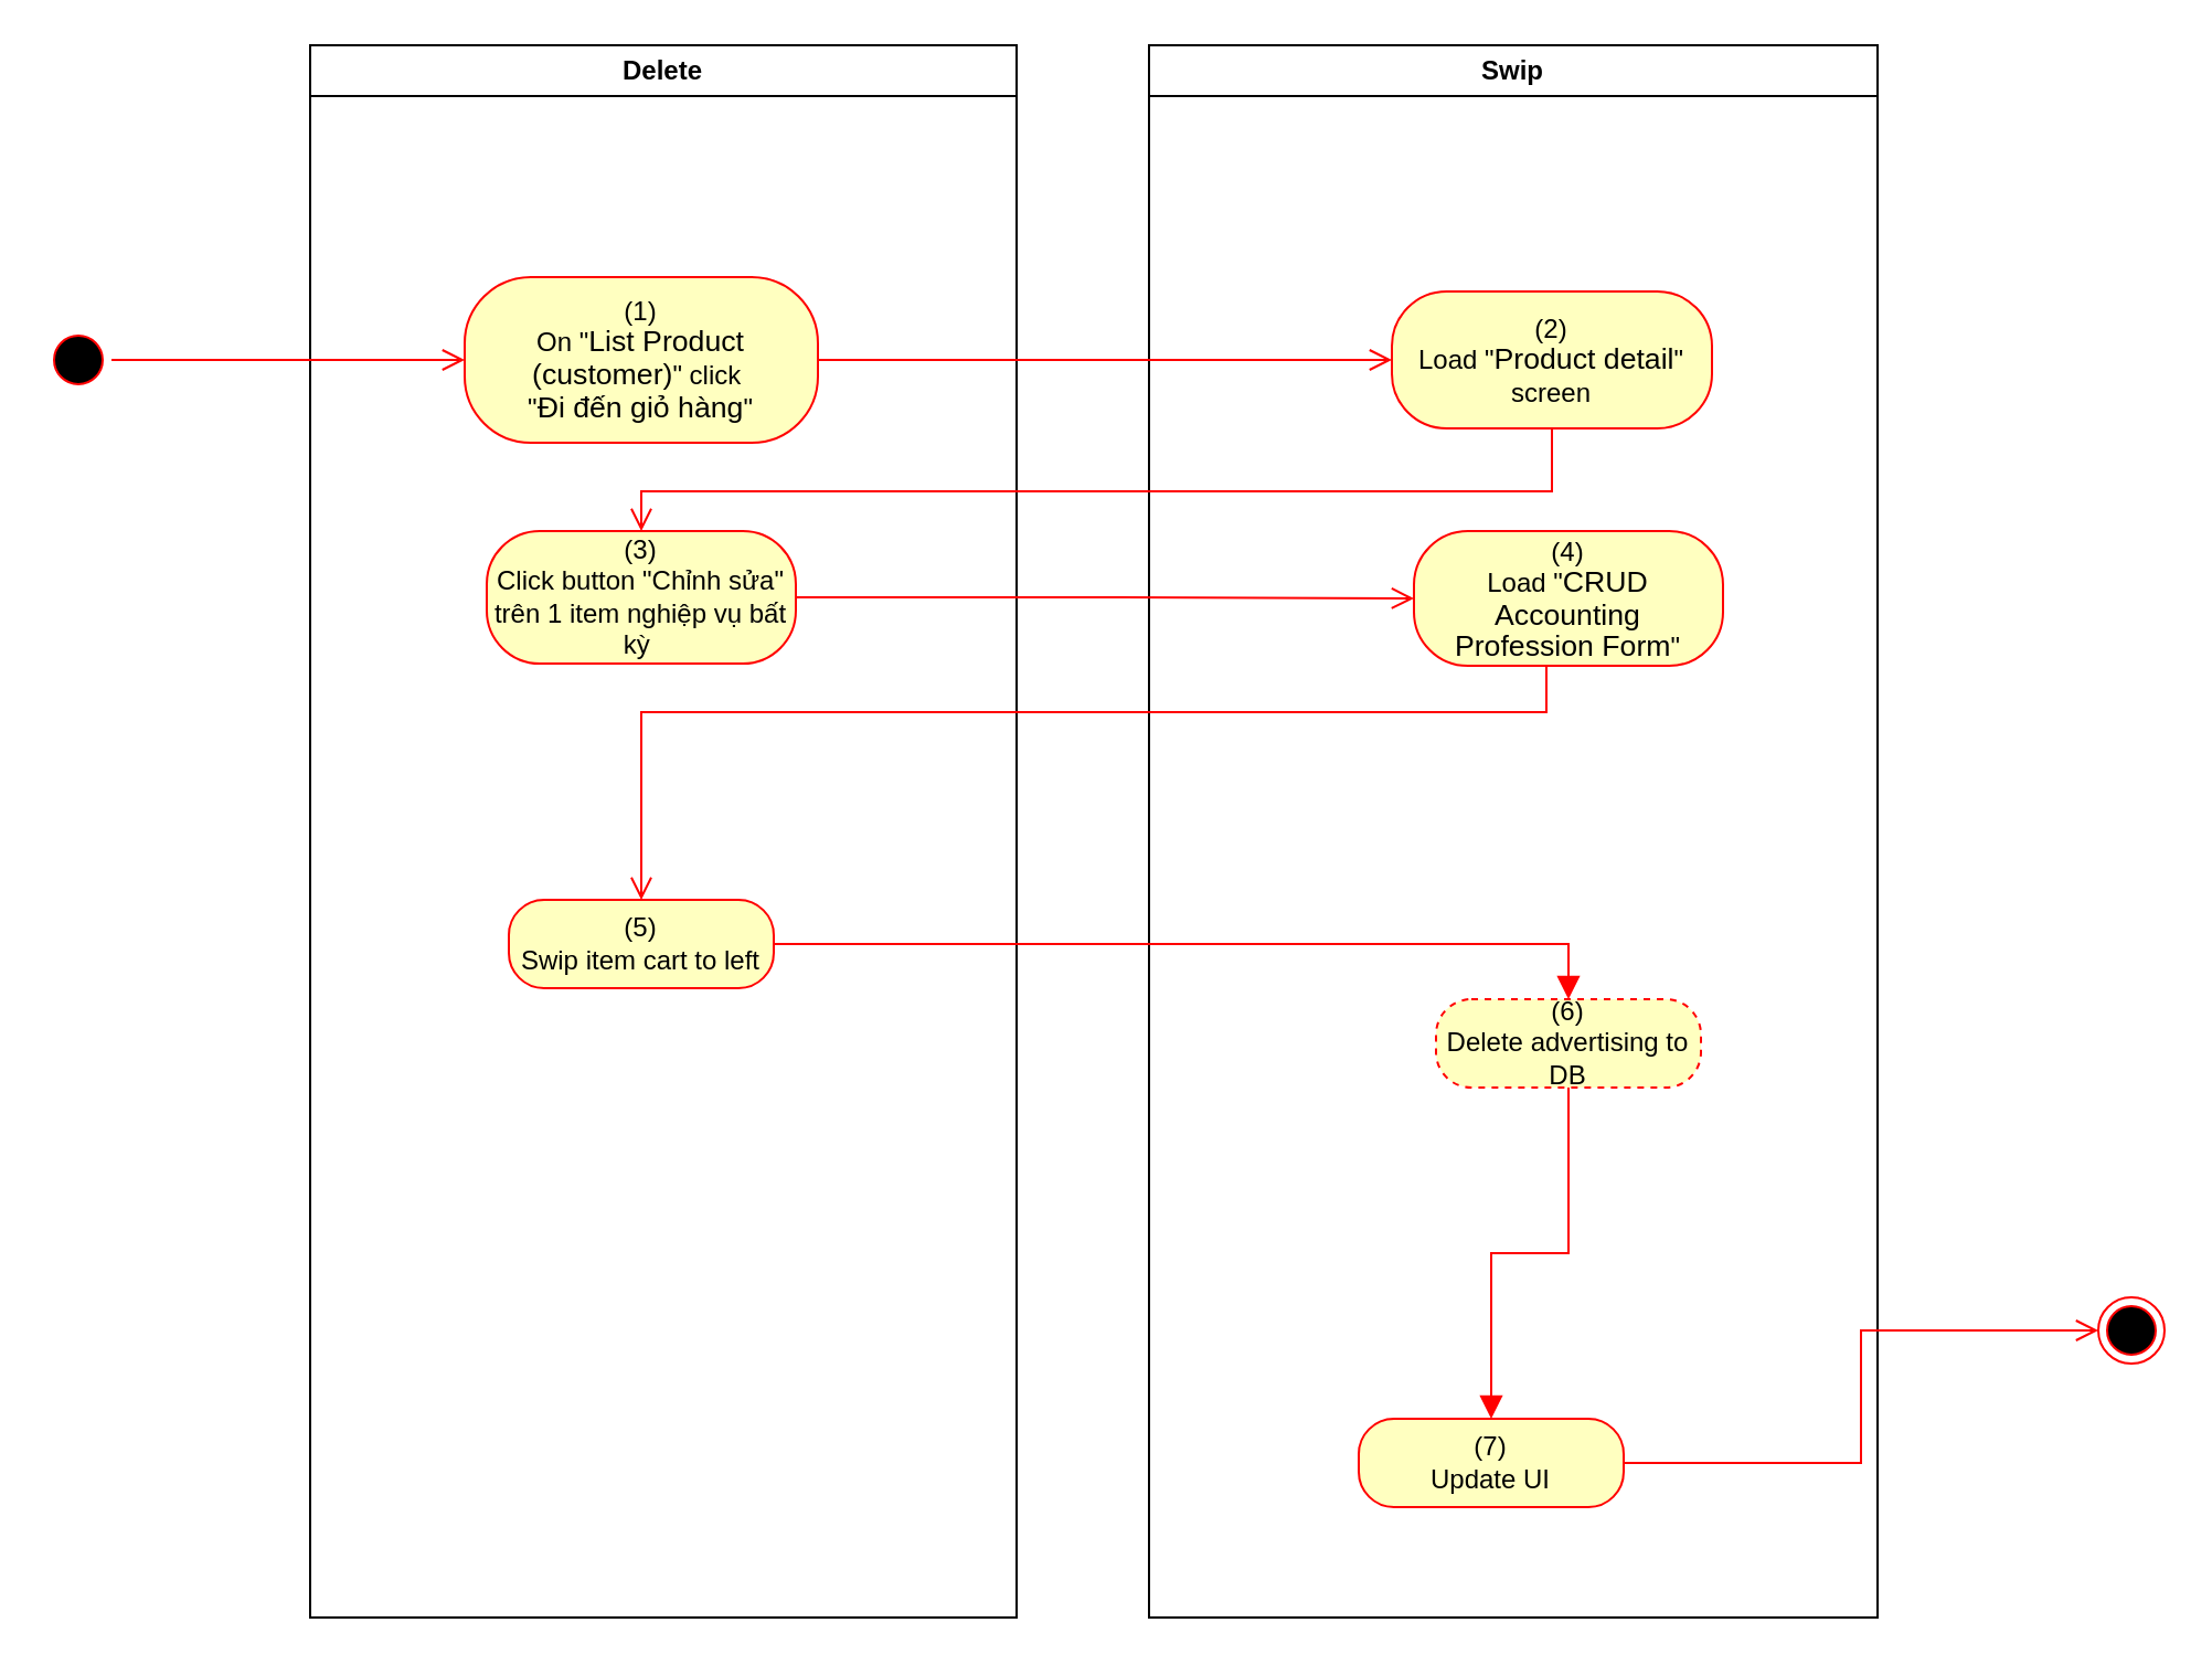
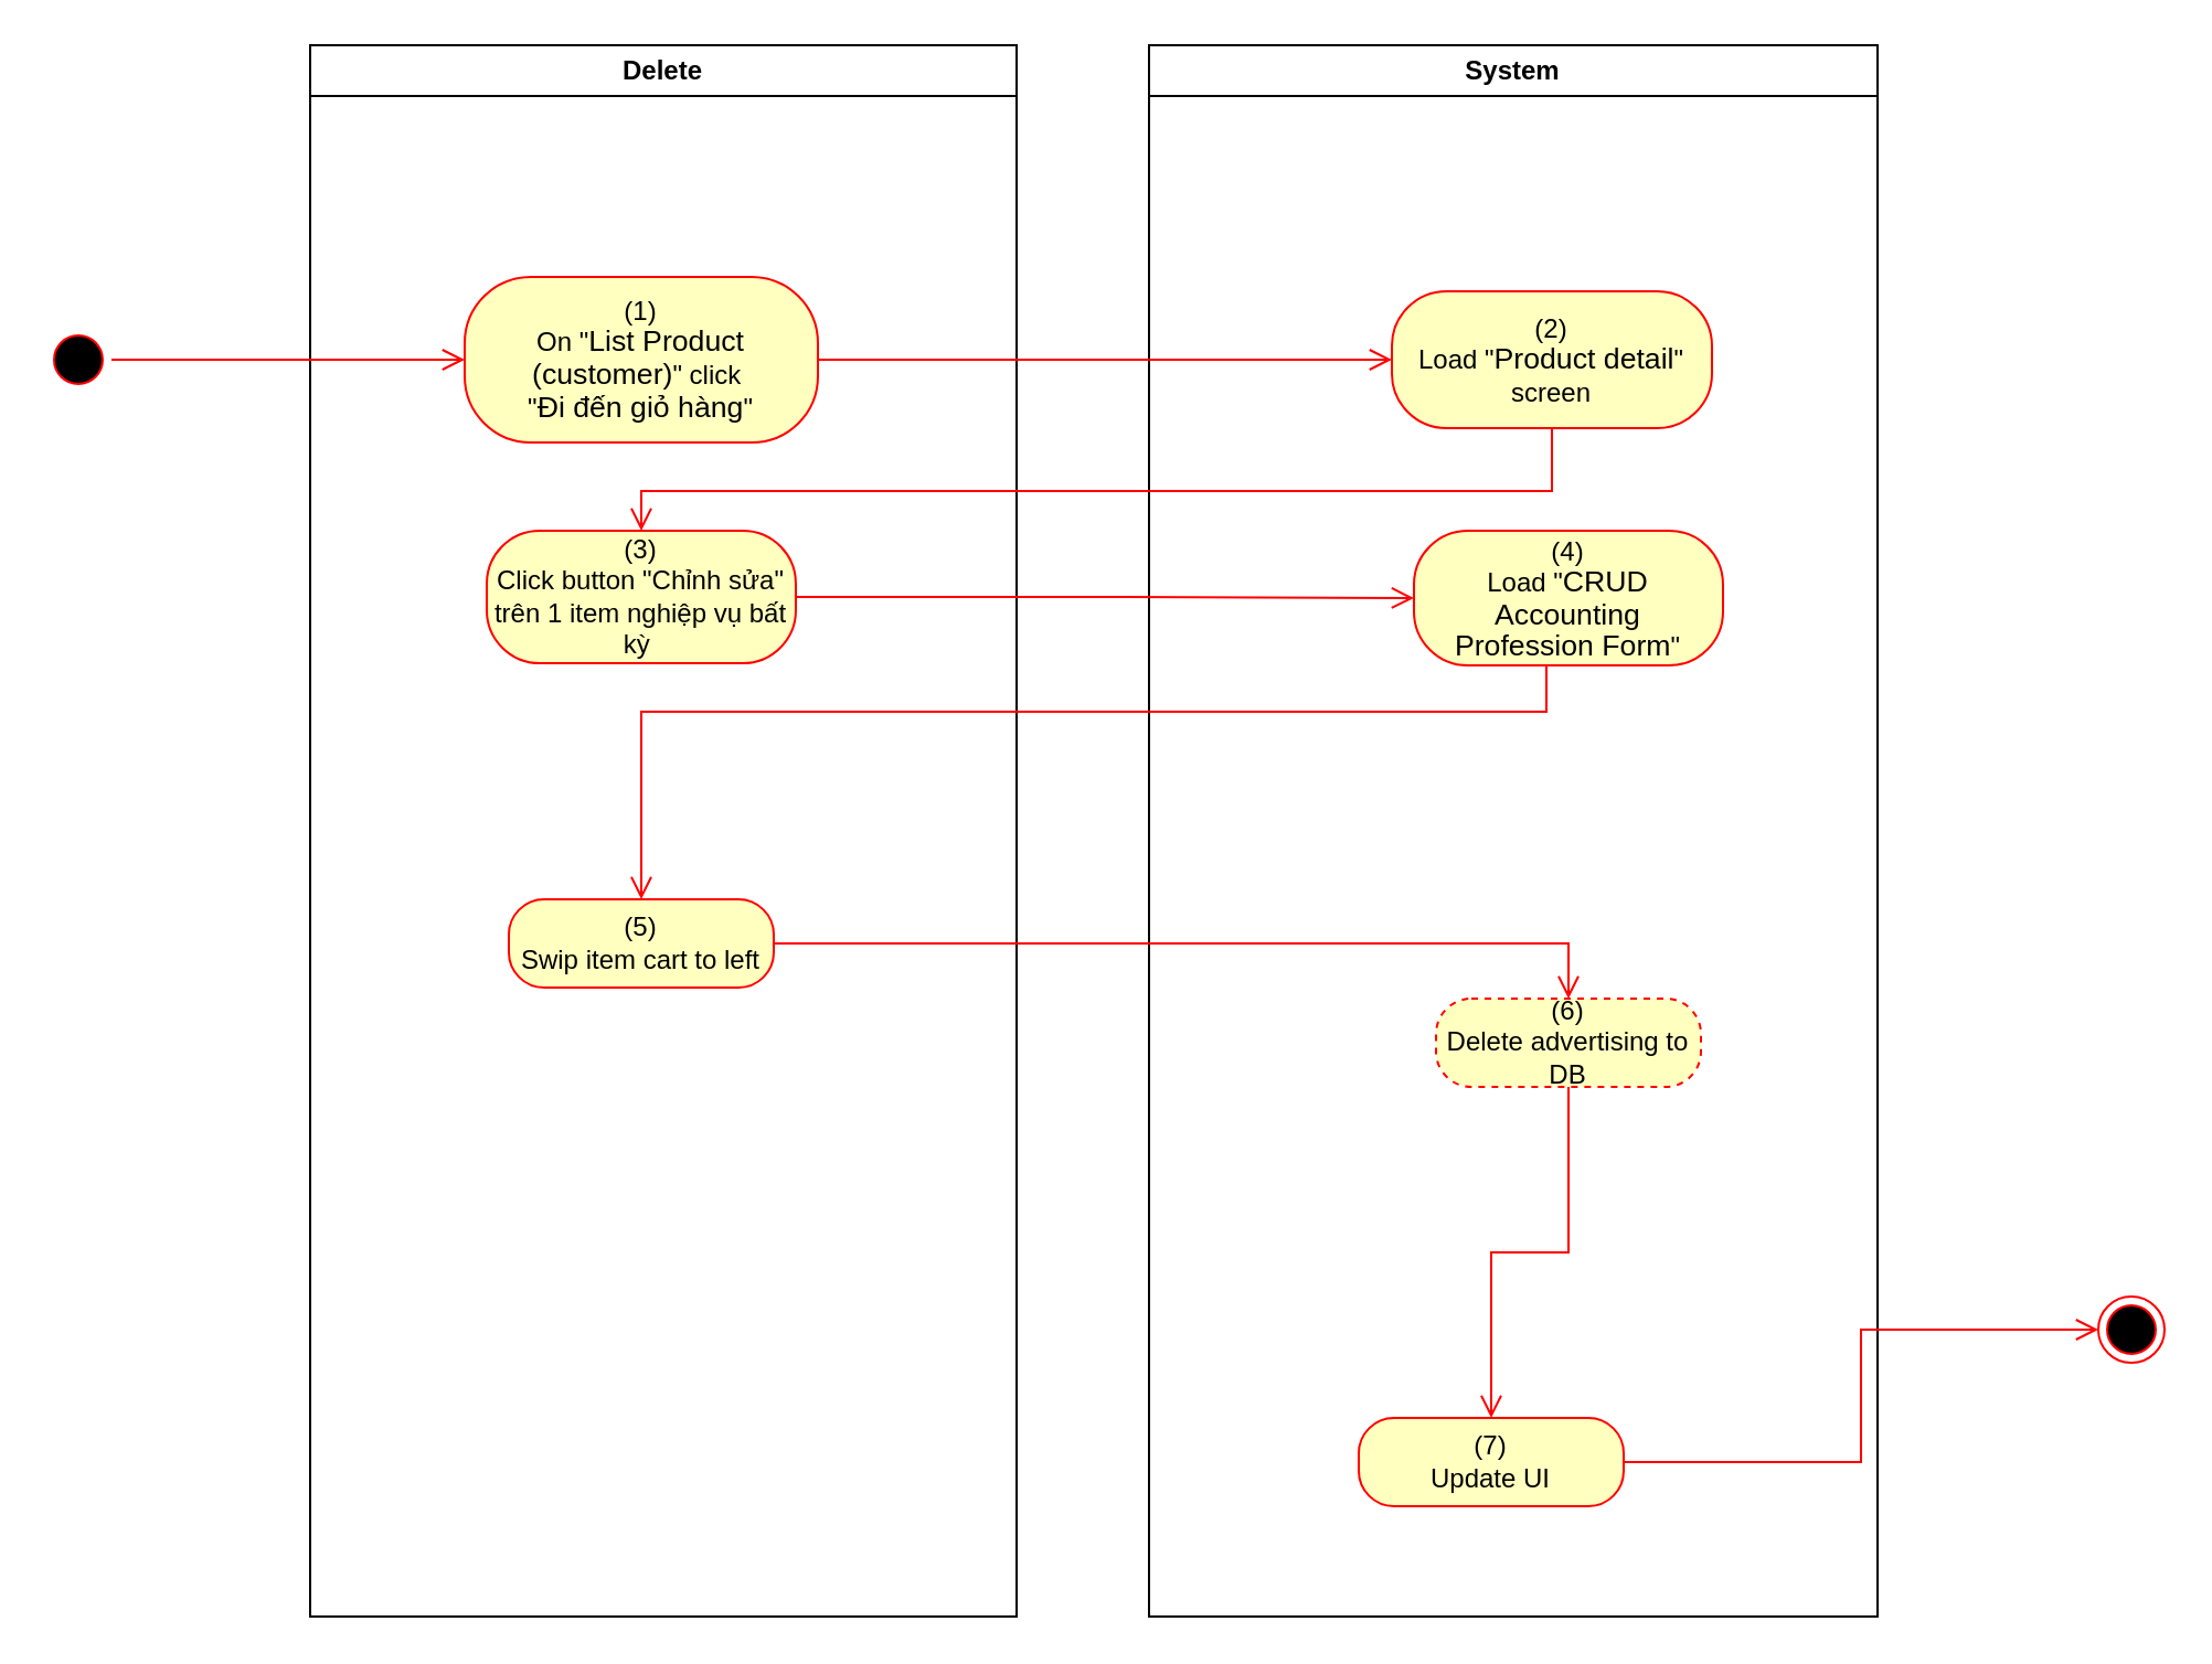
  <mxCell id="0" />
  <mxCell id="1" parent="0" />
  <mxCell id="2" value="Delete" style="swimlane;whiteSpace=wrap" vertex="1" parent="1"><mxGeometry x="140" y="20" width="320" height="712" as="geometry"><mxRectangle x="120" y="128" width="60" height="23" as="alternateBounds" /></mxGeometry></mxCell>
  <mxCell id="3" value="(1)&lt;br style=&quot;padding: 0px ; margin: 0px&quot;&gt;On &quot;&lt;span lang=&quot;EN-GB&quot; style=&quot;font-size: 10.0pt ; line-height: 107% ; font-family: &amp;#34;arial&amp;#34; , sans-serif&quot;&gt;List Product&lt;br/&gt;(customer)&lt;/span&gt;&quot; click&amp;nbsp;&lt;br style=&quot;padding: 0px ; margin: 0px&quot;&gt;&quot;&lt;font face=&quot;arial, sans-serif&quot;&gt;&lt;span style=&quot;font-size: 13.333px&quot;&gt;Đi đến giỏ hàng&lt;/span&gt;&lt;/font&gt;&quot;" style="rounded=1;whiteSpace=wrap;html=1;arcSize=40;fontColor=#000000;fillColor=#ffffc0;strokeColor=#ff0000;" vertex="1" parent="2"><mxGeometry x="70" y="105" width="160" height="75" as="geometry" /></mxCell>
  <mxCell id="4" value="(3)&lt;br&gt;Click button &quot;Chỉnh sửa&quot; trên 1 item nghiệp vụ bất kỳ&amp;nbsp;" style="rounded=1;whiteSpace=wrap;html=1;arcSize=40;fontColor=#000000;fillColor=#ffffc0;strokeColor=#ff0000;" vertex="1" parent="2"><mxGeometry x="80" y="220" width="140" height="60" as="geometry" /></mxCell>
  <mxCell id="5" value="(5)&lt;br&gt;Swip item cart to left" style="rounded=1;whiteSpace=wrap;html=1;arcSize=40;fontColor=#000000;fillColor=#ffffc0;strokeColor=#ff0000;" vertex="1" parent="2"><mxGeometry x="90" y="387" width="120" height="40" as="geometry" /></mxCell>
- <mxCell id="6" value="Swip" style="swimlane;whiteSpace=wrap;startSize=23;" vertex="1" parent="1"><mxGeometry x="520" y="20" width="330" height="712" as="geometry" /></mxCell>
+ <mxCell id="6" value="System" style="swimlane;whiteSpace=wrap;startSize=23;" vertex="1" parent="1"><mxGeometry x="520" y="20" width="330" height="712" as="geometry" /></mxCell>
  <mxCell id="7" value="(2)&lt;br&gt;Load &quot;&lt;span lang=&quot;EN-GB&quot; style=&quot;font-size: 10.0pt ; line-height: 107% ; font-family: &amp;#34;arial&amp;#34; , sans-serif&quot;&gt;Product detail&lt;/span&gt;&quot; screen" style="rounded=1;whiteSpace=wrap;html=1;arcSize=40;fontColor=#000000;fillColor=#ffffc0;strokeColor=#ff0000;" vertex="1" parent="6"><mxGeometry x="110" y="111.5" width="145" height="62" as="geometry" /></mxCell>
  <mxCell id="8" value="(6)&lt;br&gt;Delete advertising to DB" style="rounded=1;whiteSpace=wrap;html=1;arcSize=40;fontColor=#000000;fillColor=#ffffc0;strokeColor=#ff0000;dashed=1;" vertex="1" parent="6"><mxGeometry x="130" y="432" width="120" height="40" as="geometry" /></mxCell>
  <mxCell id="9" value="(7)&lt;br&gt;Update UI" style="rounded=1;whiteSpace=wrap;html=1;arcSize=40;fontColor=#000000;fillColor=#ffffc0;strokeColor=#ff0000;" vertex="1" parent="6"><mxGeometry x="95" y="622" width="120" height="40" as="geometry" /></mxCell>
- <mxCell id="10" value="" style="edgeStyle=orthogonalEdgeStyle;html=1;verticalAlign=bottom;endArrow=block;endSize=8;strokeColor=#ff0000;rounded=0;exitX=0.5;exitY=1;exitDx=0;exitDy=0;entryX=0.5;entryY=0;entryDx=0;entryDy=0;" edge="1" parent="6" source="8" target="9"><mxGeometry relative="1" as="geometry"><mxPoint x="170" y="642" as="targetPoint" /></mxGeometry></mxCell>
+ <mxCell id="10" value="" style="edgeStyle=orthogonalEdgeStyle;html=1;verticalAlign=bottom;endArrow=open;endSize=8;strokeColor=#ff0000;rounded=0;exitX=0.5;exitY=1;exitDx=0;exitDy=0;entryX=0.5;entryY=0;entryDx=0;entryDy=0;" edge="1" parent="6" source="8" target="9"><mxGeometry relative="1" as="geometry"><mxPoint x="170" y="642" as="targetPoint" /></mxGeometry></mxCell>
  <mxCell id="11" value="(4)&lt;br&gt;Load &quot;&lt;span lang=&quot;EN-GB&quot; style=&quot;font-size: 10pt ; line-height: 14.267px ; font-family: &amp;#34;arial&amp;#34; , sans-serif&quot;&gt;CRUD Accounting&lt;br&gt;Profession Form&lt;/span&gt;&quot;" style="rounded=1;whiteSpace=wrap;html=1;arcSize=40;fontColor=#000000;fillColor=#ffffc0;strokeColor=#ff0000;" vertex="1" parent="6"><mxGeometry x="120" y="220" width="140" height="61" as="geometry" /></mxCell>
  <mxCell id="12" value="" style="ellipse;html=1;shape=startState;fillColor=#000000;strokeColor=#ff0000;" vertex="1" parent="1"><mxGeometry x="20" y="147.5" width="30" height="30" as="geometry" /></mxCell>
  <mxCell id="13" value="" style="edgeStyle=orthogonalEdgeStyle;html=1;verticalAlign=bottom;endArrow=open;endSize=8;strokeColor=#ff0000;rounded=0;entryX=0;entryY=0.5;entryDx=0;entryDy=0;" edge="1" parent="1" source="12" target="3"><mxGeometry relative="1" as="geometry"><mxPoint x="200" y="145" as="targetPoint" /></mxGeometry></mxCell>
  <mxCell id="14" value="" style="edgeStyle=orthogonalEdgeStyle;html=1;verticalAlign=bottom;endArrow=open;endSize=8;strokeColor=#ff0000;rounded=0;entryX=0;entryY=0.5;entryDx=0;entryDy=0;" edge="1" parent="1" source="3" target="7"><mxGeometry relative="1" as="geometry"><mxPoint x="600" y="163" as="targetPoint" /></mxGeometry></mxCell>
  <mxCell id="15" value="" style="edgeStyle=orthogonalEdgeStyle;html=1;verticalAlign=bottom;endArrow=open;endSize=8;strokeColor=#ff0000;rounded=0;entryX=0.5;entryY=0;entryDx=0;entryDy=0;" edge="1" parent="1" source="7" target="4"><mxGeometry relative="1" as="geometry"><mxPoint x="685" y="242" as="targetPoint" /><Array as="points"><mxPoint x="703" y="222" /><mxPoint x="290" y="222" /></Array></mxGeometry></mxCell>
  <mxCell id="16" value="" style="ellipse;html=1;shape=endState;fillColor=#000000;strokeColor=#ff0000;" vertex="1" parent="1"><mxGeometry x="950" y="587" width="30" height="30" as="geometry" /></mxCell>
  <mxCell id="17" value="" style="edgeStyle=orthogonalEdgeStyle;html=1;verticalAlign=bottom;endArrow=open;endSize=8;strokeColor=#ff0000;rounded=0;exitX=1;exitY=0.5;exitDx=0;exitDy=0;entryX=0;entryY=0.5;entryDx=0;entryDy=0;" edge="1" parent="1" source="9" target="16"><mxGeometry relative="1" as="geometry"><mxPoint x="820" y="652" as="targetPoint" /><mxPoint x="820" y="592" as="sourcePoint" /></mxGeometry></mxCell>
  <mxCell id="18" value="" style="edgeStyle=orthogonalEdgeStyle;html=1;verticalAlign=bottom;endArrow=open;endSize=8;strokeColor=#ff0000;rounded=0;entryX=0;entryY=0.5;entryDx=0;entryDy=0;" edge="1" parent="1" source="4" target="11"><mxGeometry relative="1" as="geometry"><mxPoint x="280" y="355" as="targetPoint" /></mxGeometry></mxCell>
  <mxCell id="19" value="" style="edgeStyle=orthogonalEdgeStyle;html=1;verticalAlign=bottom;endArrow=open;endSize=8;strokeColor=#ff0000;rounded=0;entryX=0.5;entryY=0;entryDx=0;entryDy=0;" edge="1" parent="1" source="11" target="5"><mxGeometry relative="1" as="geometry"><mxPoint x="690" y="352" as="targetPoint" /><Array as="points"><mxPoint x="700" y="322" /><mxPoint x="290" y="322" /></Array></mxGeometry></mxCell>
- <mxCell id="20" value="" style="edgeStyle=orthogonalEdgeStyle;html=1;verticalAlign=bottom;endArrow=block;endSize=8;strokeColor=#ff0000;rounded=0;entryX=0.5;entryY=0;entryDx=0;entryDy=0;" edge="1" parent="1" source="5" target="8"><mxGeometry relative="1" as="geometry"><mxPoint x="690" y="422" as="targetPoint" /></mxGeometry></mxCell>
+ <mxCell id="20" value="" style="edgeStyle=orthogonalEdgeStyle;html=1;verticalAlign=bottom;endArrow=open;endSize=8;strokeColor=#ff0000;rounded=0;entryX=0.5;entryY=0;entryDx=0;entryDy=0;" edge="1" parent="1" source="5" target="8"><mxGeometry relative="1" as="geometry"><mxPoint x="690" y="422" as="targetPoint" /></mxGeometry></mxCell>
